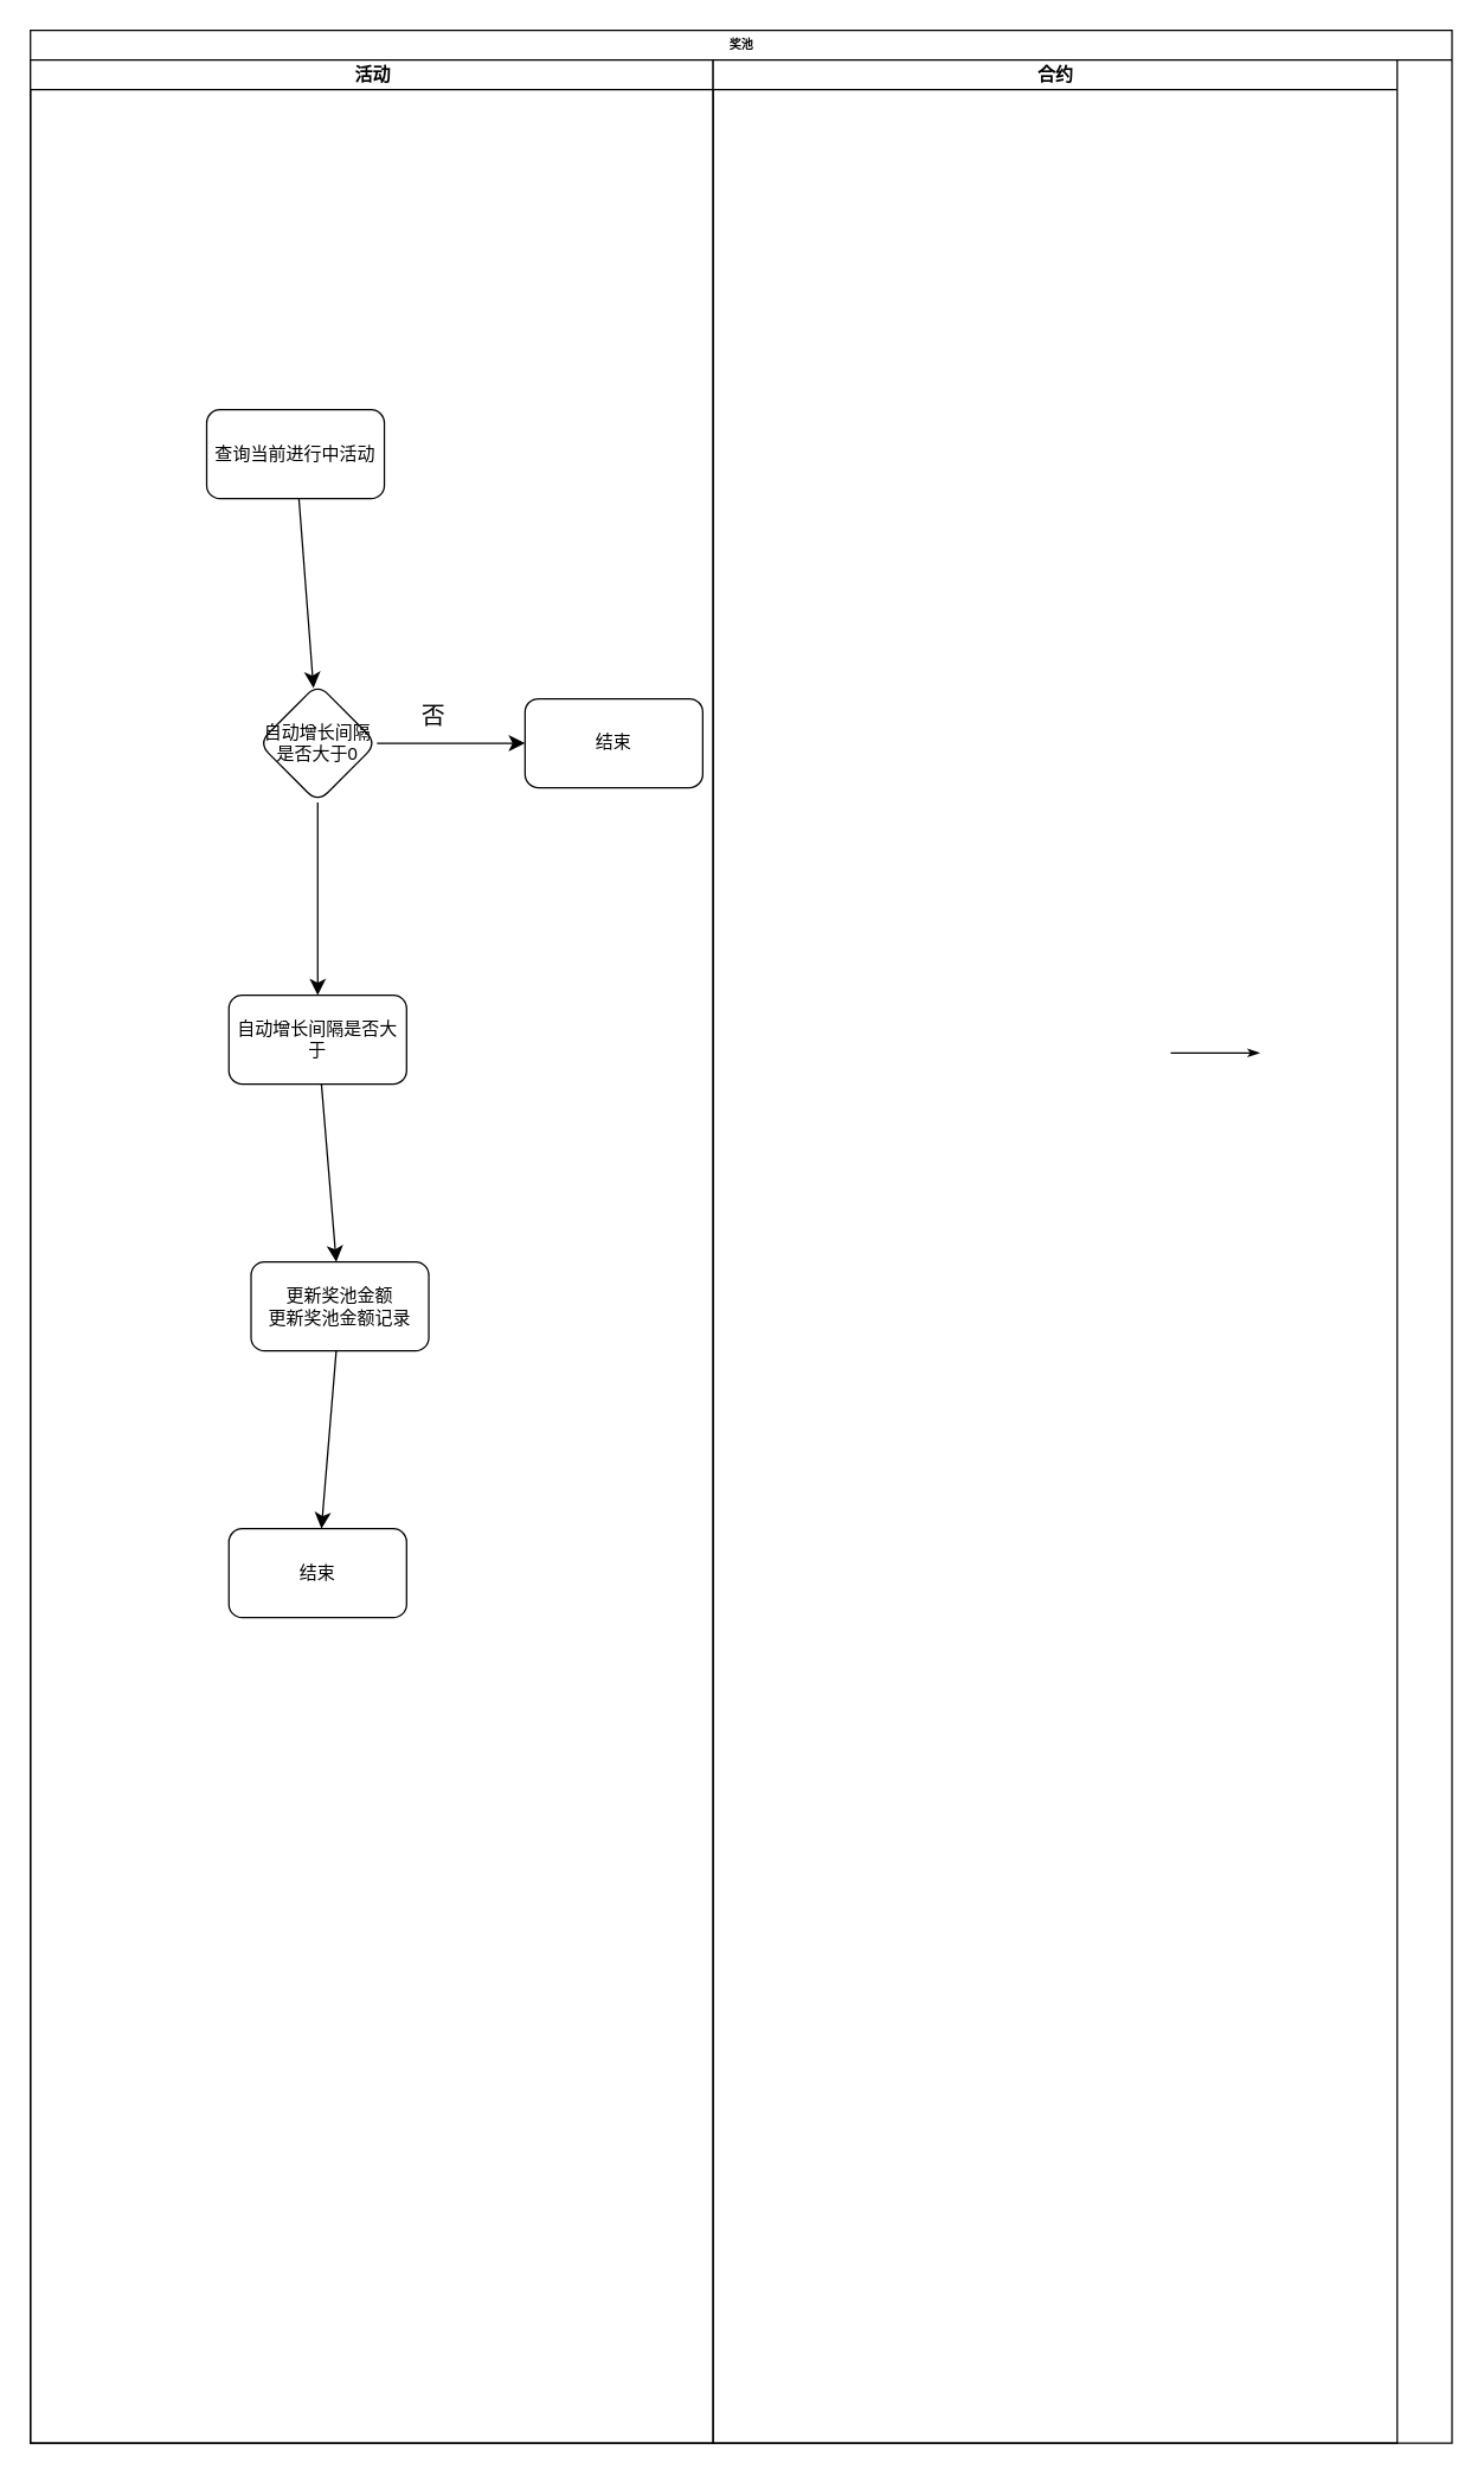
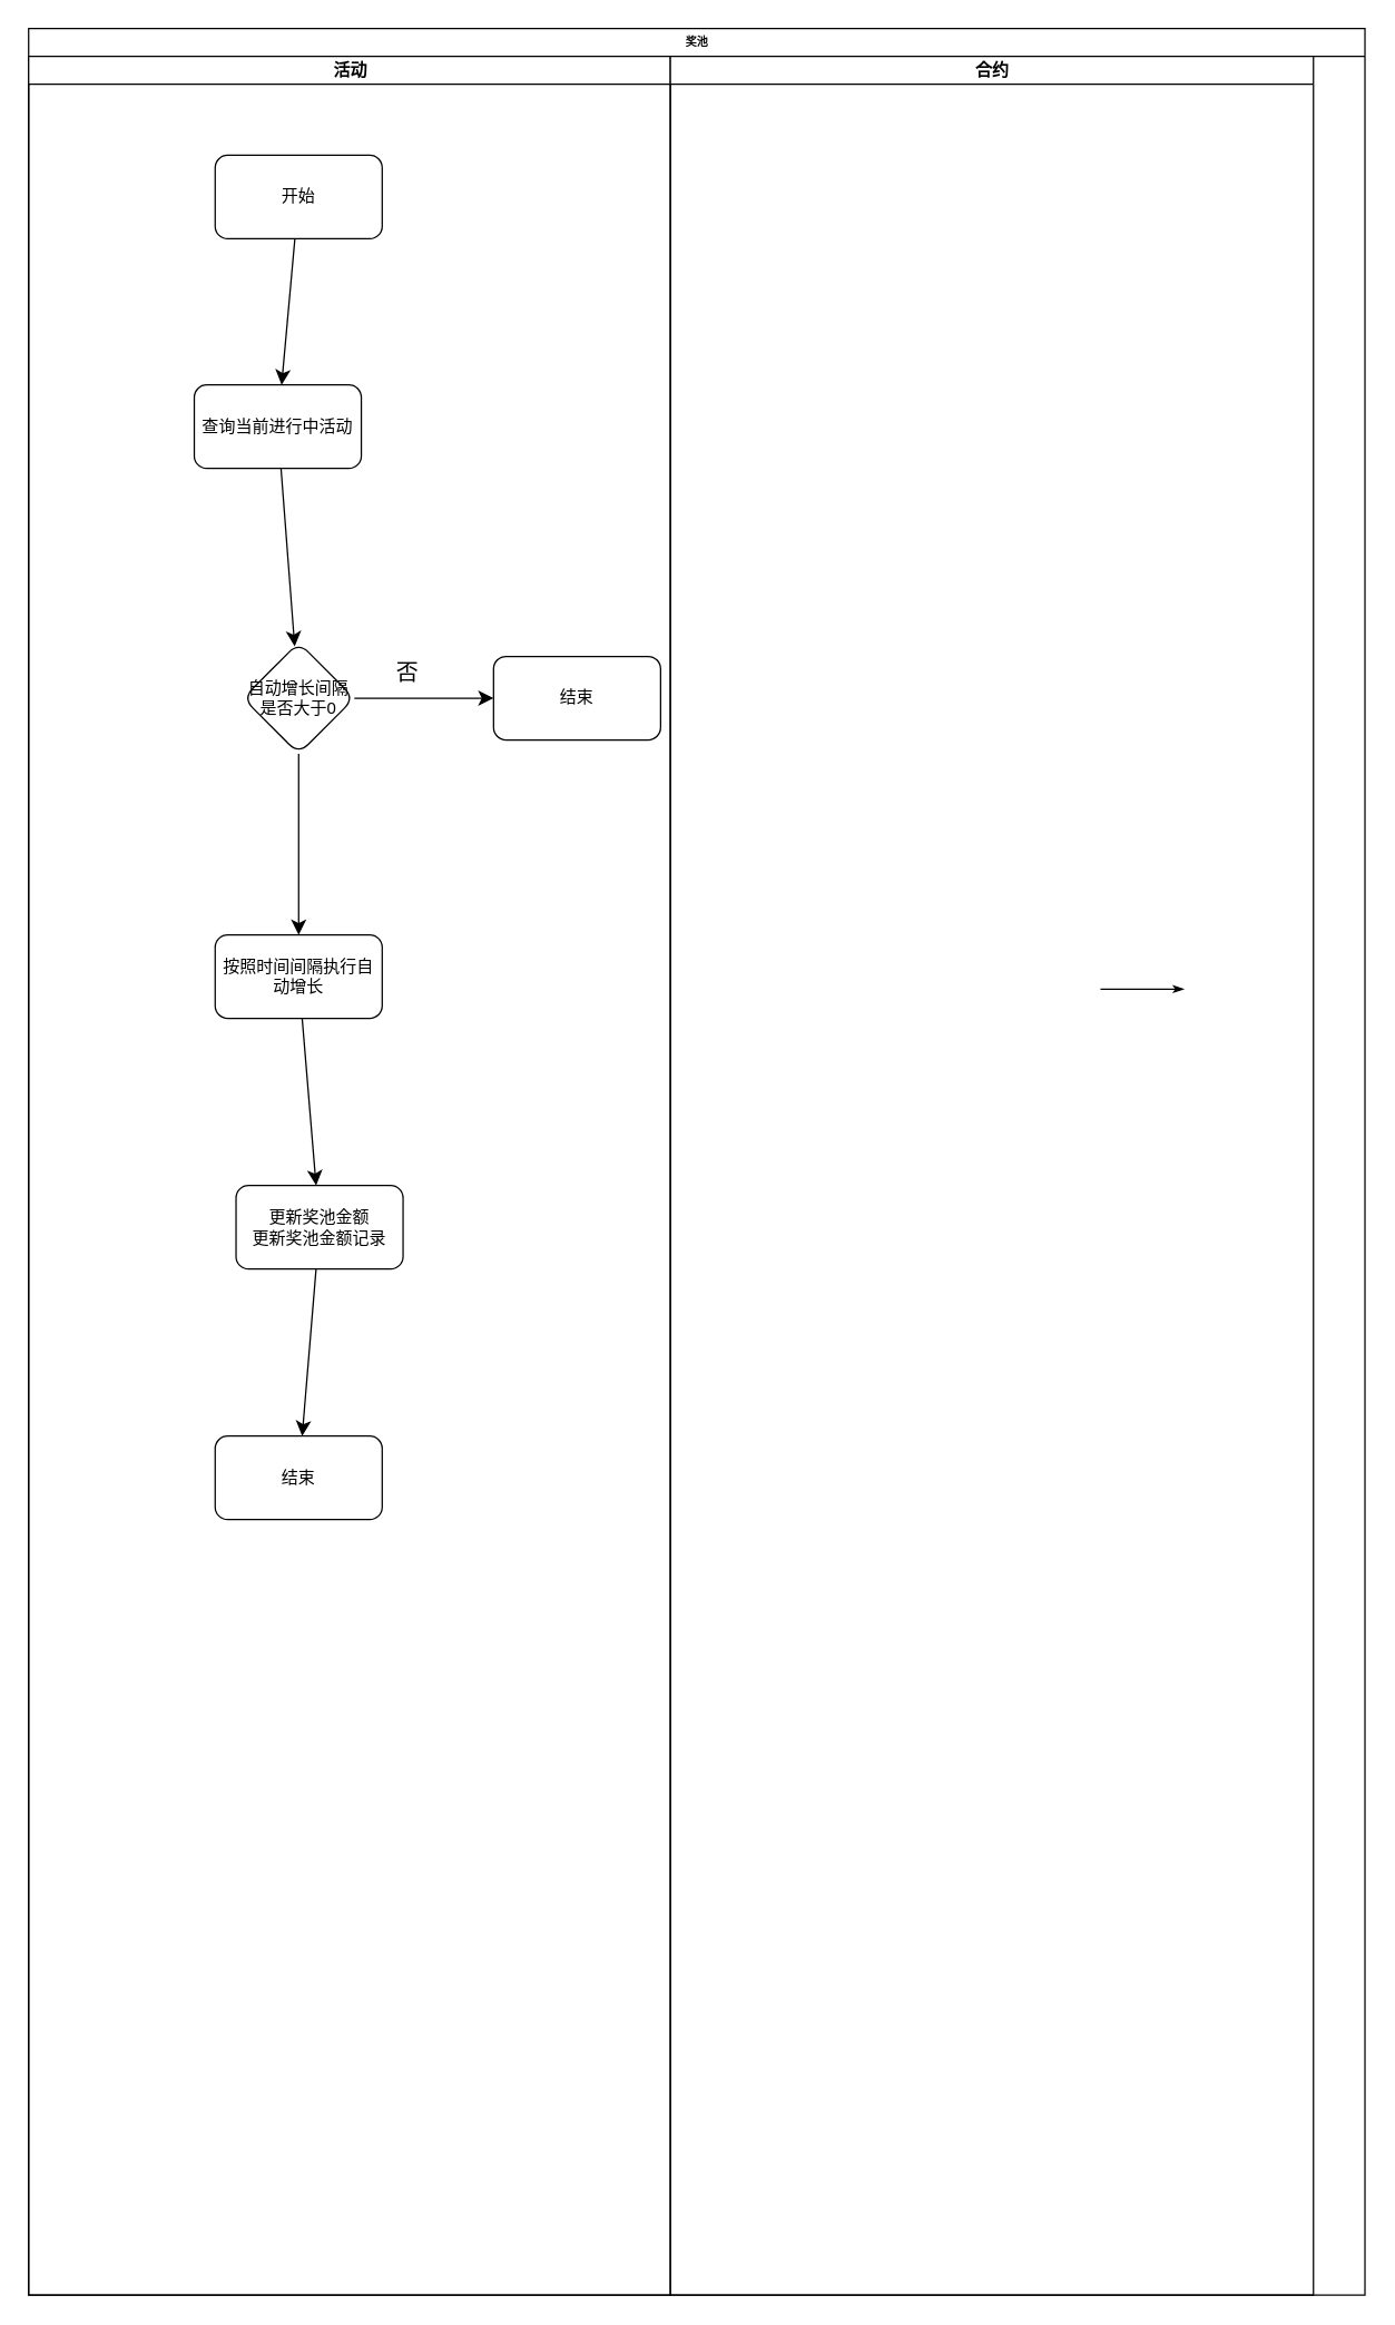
  <mxCell id="0" />
  <mxCell id="1" parent="0" />
  <mxCell id="2" value="奖池" style="swimlane;html=1;childLayout=stackLayout;startSize=20;rounded=0;shadow=0;labelBackgroundColor=none;strokeWidth=1;fontFamily=Verdana;fontSize=8;align=center;" parent="1" vertex="1"><mxGeometry x="20" y="20" width="960" height="1628" as="geometry" /></mxCell>
  <mxCell id="3" style="edgeStyle=orthogonalEdgeStyle;rounded=1;html=1;labelBackgroundColor=none;startArrow=none;startFill=0;startSize=5;endArrow=classicThin;endFill=1;endSize=5;jettySize=auto;orthogonalLoop=1;strokeWidth=1;fontFamily=Verdana;fontSize=8" parent="2" edge="1"><mxGeometry relative="1" as="geometry"><mxPoint x="770" y="690" as="sourcePoint" /><mxPoint x="830" y="690" as="targetPoint" /></mxGeometry></mxCell>
  <mxCell id="4" value="活动" style="swimlane;html=1;startSize=20;" parent="2" vertex="1"><mxGeometry y="20" width="461" height="1608" as="geometry" /></mxCell>
+ <mxCell id="5" value="" style="edgeStyle=none;curved=1;rounded=0;orthogonalLoop=1;jettySize=auto;html=1;fontSize=12;startSize=8;endSize=8;" edge="1" parent="4" source="6" target="8"><mxGeometry relative="1" as="geometry" /></mxCell>
+ <mxCell id="6" value="开始" style="rounded=1;whiteSpace=wrap;html=1;" vertex="1" parent="4"><mxGeometry x="134" y="71" width="120" height="60" as="geometry" /></mxCell>
  <mxCell id="7" value="" style="edgeStyle=none;curved=1;rounded=0;orthogonalLoop=1;jettySize=auto;html=1;fontSize=12;startSize=8;endSize=8;" edge="1" parent="4" source="8" target="11"><mxGeometry relative="1" as="geometry" /></mxCell>
  <mxCell id="8" value="查询当前进行中活动" style="whiteSpace=wrap;html=1;rounded=1;" vertex="1" parent="4"><mxGeometry x="119" y="236" width="120" height="60" as="geometry" /></mxCell>
  <mxCell id="9" value="" style="edgeStyle=none;curved=1;rounded=0;orthogonalLoop=1;jettySize=auto;html=1;fontSize=12;startSize=8;endSize=8;" edge="1" parent="4" source="11" target="12"><mxGeometry relative="1" as="geometry" /></mxCell>
  <mxCell id="10" value="" style="edgeStyle=none;curved=1;rounded=0;orthogonalLoop=1;jettySize=auto;html=1;fontSize=12;startSize=8;endSize=8;" edge="1" parent="4" source="11" target="14"><mxGeometry relative="1" as="geometry" /></mxCell>
  <mxCell id="11" value="自动增长间隔是否大于0" style="rhombus;whiteSpace=wrap;html=1;rounded=1;" vertex="1" parent="4"><mxGeometry x="154" y="421" width="80" height="80" as="geometry" /></mxCell>
  <mxCell id="12" value="结束" style="whiteSpace=wrap;html=1;rounded=1;" vertex="1" parent="4"><mxGeometry x="334" y="431" width="120" height="60" as="geometry" /></mxCell>
  <mxCell id="13" value="" style="edgeStyle=none;curved=1;rounded=0;orthogonalLoop=1;jettySize=auto;html=1;fontSize=12;startSize=8;endSize=8;" edge="1" parent="4" source="14" target="16"><mxGeometry relative="1" as="geometry" /></mxCell>
- <mxCell id="14" value="自动增长间隔是否大于" style="whiteSpace=wrap;html=1;rounded=1;" vertex="1" parent="4"><mxGeometry x="134" y="631" width="120" height="60" as="geometry" /></mxCell>
+ <mxCell id="14" value="按照时间间隔执行自动增长" style="whiteSpace=wrap;html=1;rounded=1;" vertex="1" parent="4"><mxGeometry x="134" y="631" width="120" height="60" as="geometry" /></mxCell>
  <mxCell id="15" value="" style="edgeStyle=none;curved=1;rounded=0;orthogonalLoop=1;jettySize=auto;html=1;fontSize=12;startSize=8;endSize=8;" edge="1" parent="4" source="16" target="17"><mxGeometry relative="1" as="geometry" /></mxCell>
  <mxCell id="16" value="更新奖池金额&lt;div&gt;更新奖池金额记录&lt;/div&gt;" style="whiteSpace=wrap;html=1;rounded=1;" vertex="1" parent="4"><mxGeometry x="149" y="811" width="120" height="60" as="geometry" /></mxCell>
  <mxCell id="17" value="结束" style="whiteSpace=wrap;html=1;rounded=1;" vertex="1" parent="4"><mxGeometry x="134" y="991" width="120" height="60" as="geometry" /></mxCell>
  <mxCell id="18" value="合约" style="swimlane;html=1;startSize=20;" vertex="1" parent="2"><mxGeometry x="461" y="20" width="462" height="1608" as="geometry" /></mxCell>
  <mxCell id="19" value="否" style="text;html=1;align=center;verticalAlign=middle;resizable=0;points=[];autosize=1;strokeColor=none;fillColor=none;fontSize=16;" vertex="1" parent="1"><mxGeometry x="274.5" y="467.5" width="34" height="31" as="geometry" /></mxCell>
